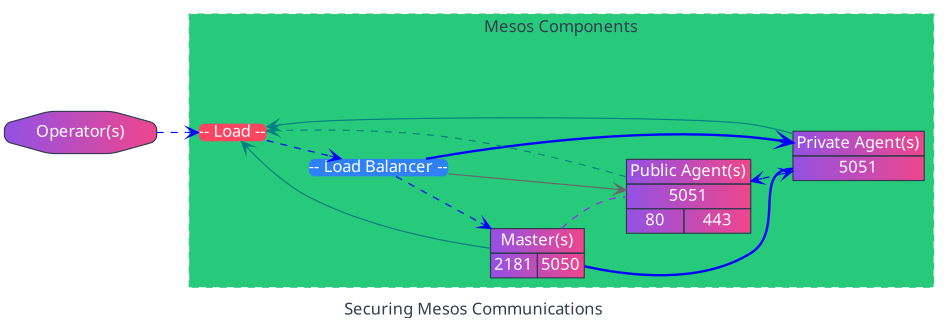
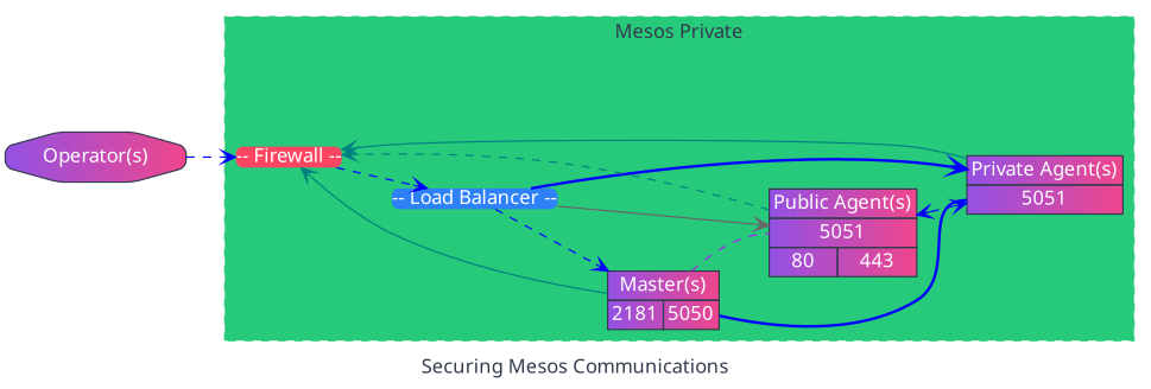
  digraph {
    fontcolor="#323a4e"
    fontname="Source Sans Pro"
    label="Securing Mesos Communications"
    nodesep=0.5
    rankdir=LR
    node [color="#323a4e" fillcolor="#9351e5:#ef468b" fontcolor=white fontname="Source Sans Pro" shape=plain style="rounded,filled"]
    edge [arrowhead=vee arrowtail=vee color=blue fontcolor="#323a4e" fontname="Source Sans Pro" style=dashed]
    n1 [label="Operator(s)" shape=octagon]
-   n2 [fillcolor="#FC4661" label="-- Load --"]
+   n2 [fillcolor="#FC4661" label="-- Firewall --"]
    n3 [fillcolor="#2F81F7" label="-- Load Balancer --"]
    n4 [label=<       <table bgcolor="#9351e5:#ef468b" border="0" cellspacing="0" cellborder="1" color="#323a4e">         <tr>           <td colspan="2">Master(s)</td>         </tr>         <tr>           <td port="mm_2181">2181</td>           <td port="mm_5050">5050</td>         </tr>       </table>     >]
    n5 [label=<       <table bgcolor="#9351e5:#ef468b" border="0" cellspacing="0" cellborder="1" color="#323a4e">         <tr>           <td>Private Agent(s)</td>         </tr>         <tr>           <td port="ma_5051">5051</td>         </tr>       </table>     >]
    n6 [label=<       <table bgcolor="#9351e5:#ef468b" border="0" cellspacing="0" cellborder="1" color="#323a4e">         <tr>           <td colspan="2">Public Agent(s)</td>         </tr>         <tr>           <td colspan="2" port="mpa_5051">5051</td>         </tr>         <tr>           <td port="mpa_80">80</td>           <td port="mpa_443">443</td>         </tr>       </table>     >]
    subgraph sub_1 {
      rank=same
      n1
    }
    subgraph cluster_2 {
      color="#27C97B"
      fillcolor="#27C97B"
-     label="Mesos Components"
+     label="Mesos Private"
      style="dashed,filled"
      n2
      n3
      n4
      n5
      n6
    }
    n1 -> n2
    n2 -> n3
    n3 -> n4
    n3 -> n5 [style=bold]
    n3 -> n6 [color=gray40 style=solid]
    n4 -> n2 [color=teal style=solid]
    n4 -> n5 [dir=none headport=ma_5051 style=bold]
    n4 -> n6 [color=purple dir=none headport=mpa_5051]
    n5 -> n2 [color=teal style=solid]
    n6 -> n2 [color=teal]
    n6 -> n5 [dir=both]
  }
